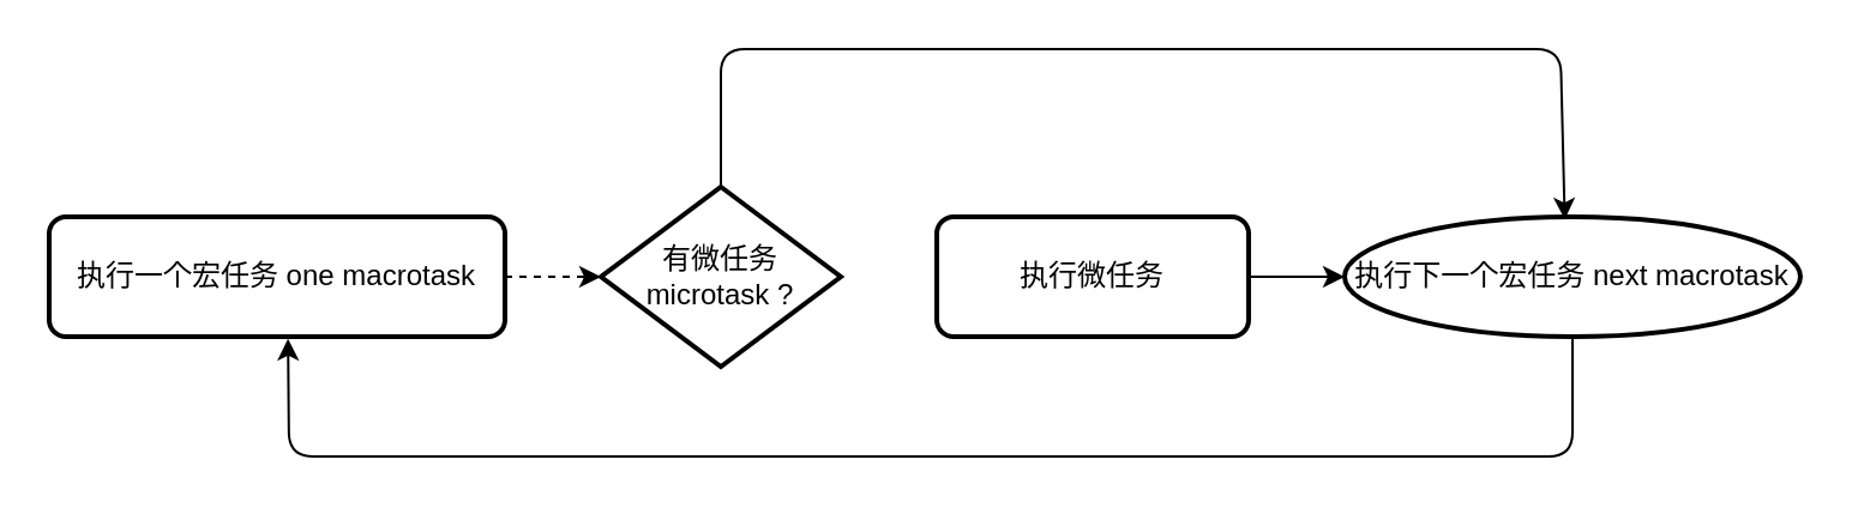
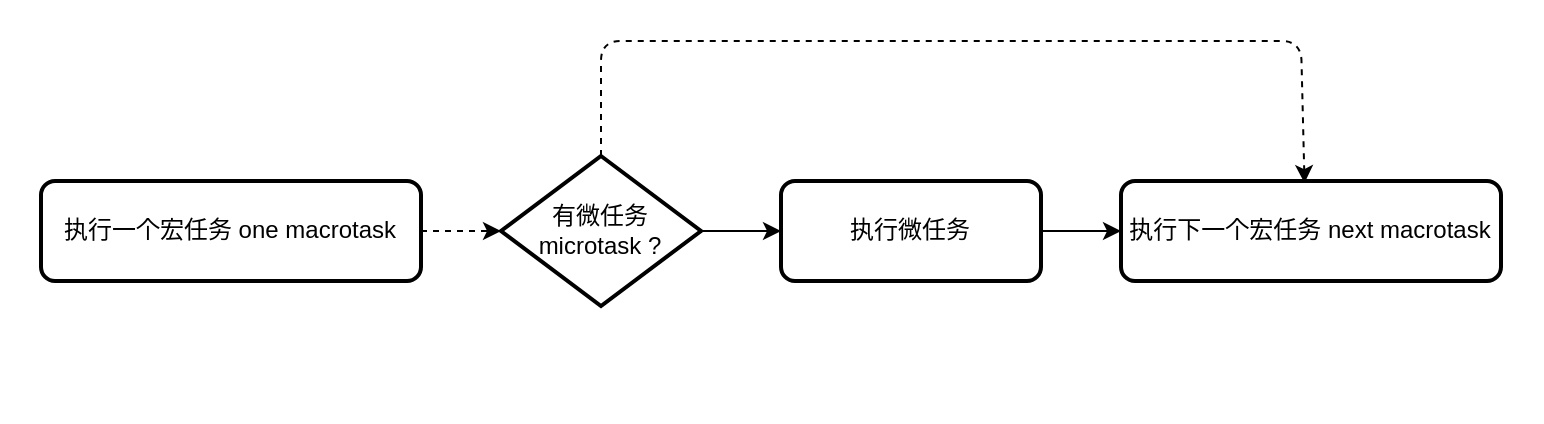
  <mxCell id="0" />
  <mxCell id="1" parent="0" />
  <mxCell id="2" value="" style="edgeStyle=none;html=1;dashed=1;" edge="1" parent="1" source="3" target="10"><mxGeometry relative="1" as="geometry" /></mxCell>
  <mxCell id="3" value="执行一个宏任务 one macrotask" style="rounded=1;whiteSpace=wrap;html=1;absoluteArcSize=1;arcSize=14;strokeWidth=2;" vertex="1" parent="1"><mxGeometry x="20" y="90" width="190" height="50" as="geometry" /></mxCell>
  <mxCell id="4" value="" style="edgeStyle=none;html=1;" edge="1" parent="1" source="5" target="7"><mxGeometry relative="1" as="geometry" /></mxCell>
  <mxCell id="5" value="执行微任务" style="rounded=1;whiteSpace=wrap;html=1;absoluteArcSize=1;arcSize=14;strokeWidth=2;" vertex="1" parent="1"><mxGeometry x="390" y="90" width="130" height="50" as="geometry" /></mxCell>
- <mxCell id="6" value="" style="edgeStyle=none;html=1;entryX=0.524;entryY=1.018;entryDx=0;entryDy=0;entryPerimeter=0;" edge="1" parent="1" source="7" target="3"><mxGeometry relative="1" as="geometry"><mxPoint x="70" y="190" as="targetPoint" /><Array as="points"><mxPoint x="655" y="190" /><mxPoint x="120" y="190" /></Array></mxGeometry></mxCell>
- <mxCell id="7" value="执行下一个宏任务 next macrotask" style="ellipse;whiteSpace=wrap;html=1;absoluteArcSize=1;arcSize=14;strokeWidth=2;" vertex="1" parent="1"><mxGeometry x="560" y="90" width="190" height="50" as="geometry" /></mxCell>
- <mxCell id="9" value="" style="edgeStyle=none;html=1;entryX=0.483;entryY=0.021;entryDx=0;entryDy=0;entryPerimeter=0;" edge="1" parent="1" source="10" target="7"><mxGeometry relative="1" as="geometry"><mxPoint x="700" y="20" as="targetPoint" /><Array as="points"><mxPoint x="300" y="20" /><mxPoint x="650" y="20" /></Array></mxGeometry></mxCell>
+ <mxCell id="7" value="执行下一个宏任务 next macrotask" style="rounded=1;whiteSpace=wrap;html=1;absoluteArcSize=1;arcSize=14;strokeWidth=2;" vertex="1" parent="1"><mxGeometry x="560" y="90" width="190" height="50" as="geometry" /></mxCell>
+ <mxCell id="8" value="" style="edgeStyle=none;html=1;" edge="1" parent="1" source="10" target="5"><mxGeometry relative="1" as="geometry" /></mxCell>
+ <mxCell id="9" value="" style="edgeStyle=none;html=1;entryX=0.483;entryY=0.021;entryDx=0;entryDy=0;entryPerimeter=0;dashed=1;" edge="1" parent="1" source="10" target="7"><mxGeometry relative="1" as="geometry"><mxPoint x="700" y="20" as="targetPoint" /><Array as="points"><mxPoint x="300" y="20" /><mxPoint x="650" y="20" /></Array></mxGeometry></mxCell>
  <mxCell id="10" value="有微任务microtask ?" style="strokeWidth=2;html=1;shape=mxgraph.flowchart.decision;whiteSpace=wrap;" vertex="1" parent="1"><mxGeometry x="250" y="77.5" width="100" height="75" as="geometry" /></mxCell>
